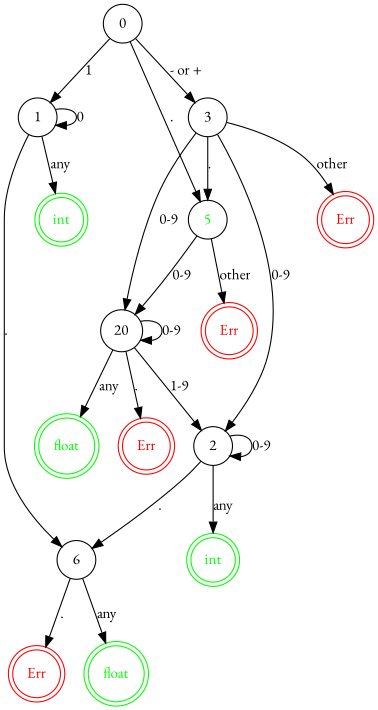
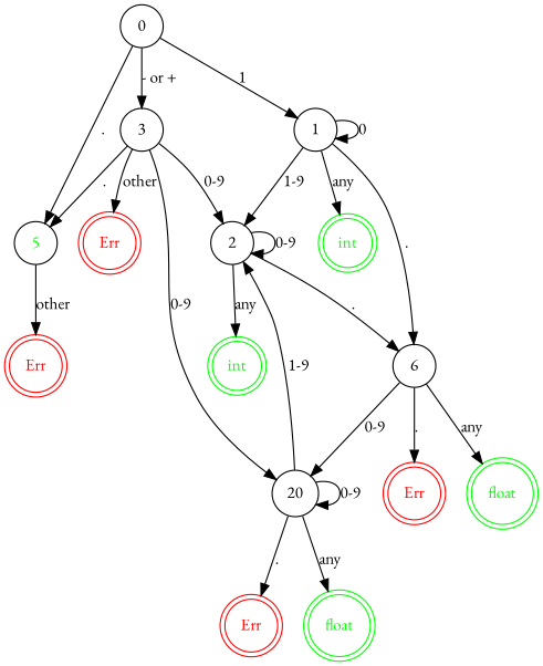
  digraph {
    fontname="EB Garamond"
    node [fontname="EB Garamond" shape=circle peripheries=2]
    edge [fontname="EB Garamond"]
    n1 [label=0 peripheries=""]
    n2 [label=1 peripheries=""]
    n3 [label=3 peripheries=""]
    n4 [fontcolor=green label=5 peripheries=""]
    n5 [label=2 peripheries=""]
    n6 [label=6 peripheries=""]
    n7 [color=green fontcolor=green label=int]
    n8 [color=green fontcolor=green label=int]
    n9 [label=20 peripheries=""]
    n10 [color=red fontcolor=red label=Err]
    n11 [color=red fontcolor=red label=Err]
    n12 [color=red fontcolor=red label=Err]
    n13 [color=green fontcolor=green label=float]
    n14 [color=red fontcolor=red label=Err]
    n15 [color=green fontcolor=green label=float]
    n1 -> n2 [label=1]
    n1 -> n3 [label="- or +"]
    n1 -> n4 [label="."]
    n2 -> n2 [label=0]
+   n2 -> n5 [label="1-9"]
    n2 -> n6 [label="."]
    n2 -> n7 [label=any]
    n3 -> n4 [label="."]
    n3 -> n5 [label="0-9"]
    n3 -> n9 [label="0-9"]
    n3 -> n10 [label=other]
-   n4 -> n9 [label="0-9"]
+   n6 -> n9 [label="0-9"]
    n4 -> n11 [label=other]
    n5 -> n5 [label="0-9"]
    n5 -> n6 [label="."]
    n5 -> n8 [label=any]
    n6 -> n12 [label="."]
    n6 -> n13 [label=any]
    n9 -> n5 [label="1-9"]
    n9 -> n9 [label="0-9"]
    n9 -> n14 [label="."]
    n9 -> n15 [label=any]
  }
